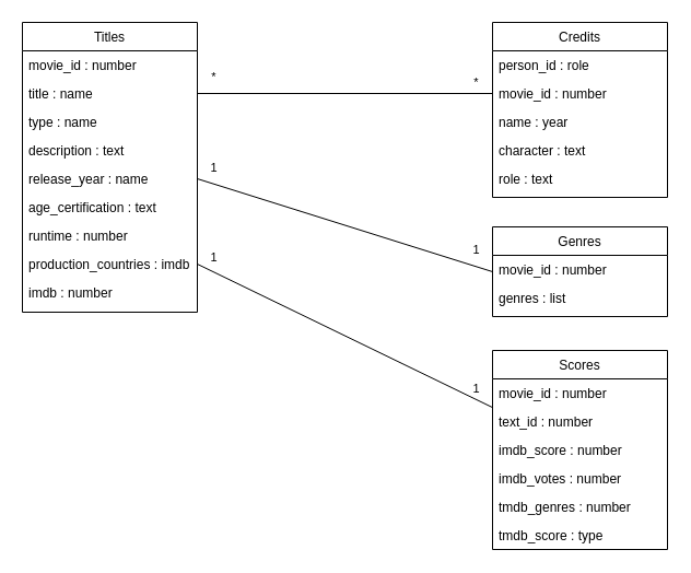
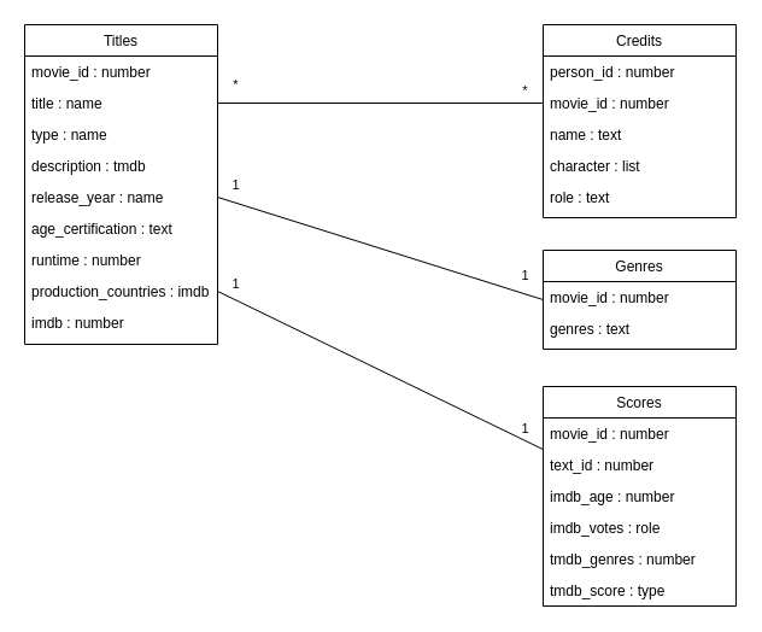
  <mxCell id="0" />
  <mxCell id="1" parent="0" />
  <mxCell id="2" value="Titles" style="swimlane;fontStyle=0;align=center;verticalAlign=top;childLayout=stackLayout;horizontal=1;startSize=26;horizontalStack=0;resizeParent=1;resizeLast=0;collapsible=1;marginBottom=0;rounded=0;shadow=0;strokeWidth=1;" parent="1" vertex="1"><mxGeometry x="20" y="20" width="160" height="265" as="geometry"><mxRectangle x="550" y="140" width="160" height="26" as="alternateBounds" /></mxGeometry></mxCell>
  <mxCell id="3" value="movie_id : number" style="text;align=left;verticalAlign=top;spacingLeft=4;spacingRight=4;overflow=hidden;rotatable=0;points=[[0,0.5],[1,0.5]];portConstraint=eastwest;" parent="2" vertex="1"><mxGeometry y="26" width="160" height="26" as="geometry" /></mxCell>
  <mxCell id="4" value="title : name" style="text;align=left;verticalAlign=top;spacingLeft=4;spacingRight=4;overflow=hidden;rotatable=0;points=[[0,0.5],[1,0.5]];portConstraint=eastwest;rounded=0;shadow=0;html=0;" parent="2" vertex="1"><mxGeometry y="52" width="160" height="26" as="geometry" /></mxCell>
  <mxCell id="5" value="type : name" style="text;align=left;verticalAlign=top;spacingLeft=4;spacingRight=4;overflow=hidden;rotatable=0;points=[[0,0.5],[1,0.5]];portConstraint=eastwest;rounded=0;shadow=0;html=0;" parent="2" vertex="1"><mxGeometry y="78" width="160" height="26" as="geometry" /></mxCell>
- <mxCell id="6" value="description : text" style="text;align=left;verticalAlign=top;spacingLeft=4;spacingRight=4;overflow=hidden;rotatable=0;points=[[0,0.5],[1,0.5]];portConstraint=eastwest;rounded=0;shadow=0;html=0;" parent="2" vertex="1"><mxGeometry y="104" width="160" height="26" as="geometry" /></mxCell>
+ <mxCell id="6" value="description : tmdb" style="text;align=left;verticalAlign=top;spacingLeft=4;spacingRight=4;overflow=hidden;rotatable=0;points=[[0,0.5],[1,0.5]];portConstraint=eastwest;rounded=0;shadow=0;html=0;" parent="2" vertex="1"><mxGeometry y="104" width="160" height="26" as="geometry" /></mxCell>
  <mxCell id="7" value="release_year : name" style="text;align=left;verticalAlign=top;spacingLeft=4;spacingRight=4;overflow=hidden;rotatable=0;points=[[0,0.5],[1,0.5]];portConstraint=eastwest;rounded=0;shadow=0;html=0;" parent="2" vertex="1"><mxGeometry y="130" width="160" height="26" as="geometry" /></mxCell>
  <mxCell id="8" value="age_certification : text" style="text;align=left;verticalAlign=top;spacingLeft=4;spacingRight=4;overflow=hidden;rotatable=0;points=[[0,0.5],[1,0.5]];portConstraint=eastwest;" parent="2" vertex="1"><mxGeometry y="156" width="160" height="26" as="geometry" /></mxCell>
  <mxCell id="9" value="runtime : number" style="text;align=left;verticalAlign=top;spacingLeft=4;spacingRight=4;overflow=hidden;rotatable=0;points=[[0,0.5],[1,0.5]];portConstraint=eastwest;" parent="2" vertex="1"><mxGeometry y="182" width="160" height="26" as="geometry" /></mxCell>
  <mxCell id="10" value="production_countries : imdb" style="text;align=left;verticalAlign=top;spacingLeft=4;spacingRight=4;overflow=hidden;rotatable=0;points=[[0,0.5],[1,0.5]];portConstraint=eastwest;" parent="2" vertex="1"><mxGeometry y="208" width="160" height="26" as="geometry" /></mxCell>
  <mxCell id="11" value="imdb : number" style="text;align=left;verticalAlign=top;spacingLeft=4;spacingRight=4;overflow=hidden;rotatable=0;points=[[0,0.5],[1,0.5]];portConstraint=eastwest;" parent="2" vertex="1"><mxGeometry y="234" width="160" height="26" as="geometry" /></mxCell>
  <mxCell id="12" style="edgeStyle=none;shape=connector;rounded=0;orthogonalLoop=1;jettySize=auto;html=1;entryX=1;entryY=0.5;entryDx=0;entryDy=0;labelBackgroundColor=default;strokeColor=default;fontFamily=Helvetica;fontSize=11;fontColor=default;endArrow=none;exitX=0;exitY=0.5;exitDx=0;exitDy=0;" parent="1" source="15" target="4" edge="1"><mxGeometry relative="1" as="geometry" /></mxCell>
  <mxCell id="13" value="Credits" style="swimlane;fontStyle=0;align=center;verticalAlign=top;childLayout=stackLayout;horizontal=1;startSize=26;horizontalStack=0;resizeParent=1;resizeLast=0;collapsible=1;marginBottom=0;rounded=0;shadow=0;strokeWidth=1;" parent="1" vertex="1"><mxGeometry x="450" y="20" width="160" height="160" as="geometry"><mxRectangle x="550" y="140" width="160" height="26" as="alternateBounds" /></mxGeometry></mxCell>
- <mxCell id="14" value="person_id : role" style="text;align=left;verticalAlign=top;spacingLeft=4;spacingRight=4;overflow=hidden;rotatable=0;points=[[0,0.5],[1,0.5]];portConstraint=eastwest;" parent="13" vertex="1"><mxGeometry y="26" width="160" height="26" as="geometry" /></mxCell>
+ <mxCell id="14" value="person_id : number" style="text;align=left;verticalAlign=top;spacingLeft=4;spacingRight=4;overflow=hidden;rotatable=0;points=[[0,0.5],[1,0.5]];portConstraint=eastwest;" parent="13" vertex="1"><mxGeometry y="26" width="160" height="26" as="geometry" /></mxCell>
  <mxCell id="15" value="movie_id : number" style="text;align=left;verticalAlign=top;spacingLeft=4;spacingRight=4;overflow=hidden;rotatable=0;points=[[0,0.5],[1,0.5]];portConstraint=eastwest;rounded=0;shadow=0;html=0;" parent="13" vertex="1"><mxGeometry y="52" width="160" height="26" as="geometry" /></mxCell>
- <mxCell id="16" value="name : year" style="text;align=left;verticalAlign=top;spacingLeft=4;spacingRight=4;overflow=hidden;rotatable=0;points=[[0,0.5],[1,0.5]];portConstraint=eastwest;rounded=0;shadow=0;html=0;" parent="13" vertex="1"><mxGeometry y="78" width="160" height="26" as="geometry" /></mxCell>
- <mxCell id="17" value="character : text" style="text;align=left;verticalAlign=top;spacingLeft=4;spacingRight=4;overflow=hidden;rotatable=0;points=[[0,0.5],[1,0.5]];portConstraint=eastwest;rounded=0;shadow=0;html=0;" parent="13" vertex="1"><mxGeometry y="104" width="160" height="26" as="geometry" /></mxCell>
+ <mxCell id="16" value="name : text" style="text;align=left;verticalAlign=top;spacingLeft=4;spacingRight=4;overflow=hidden;rotatable=0;points=[[0,0.5],[1,0.5]];portConstraint=eastwest;rounded=0;shadow=0;html=0;" parent="13" vertex="1"><mxGeometry y="78" width="160" height="26" as="geometry" /></mxCell>
+ <mxCell id="17" value="character : list" style="text;align=left;verticalAlign=top;spacingLeft=4;spacingRight=4;overflow=hidden;rotatable=0;points=[[0,0.5],[1,0.5]];portConstraint=eastwest;rounded=0;shadow=0;html=0;" parent="13" vertex="1"><mxGeometry y="104" width="160" height="26" as="geometry" /></mxCell>
  <mxCell id="18" value="role : text" style="text;align=left;verticalAlign=top;spacingLeft=4;spacingRight=4;overflow=hidden;rotatable=0;points=[[0,0.5],[1,0.5]];portConstraint=eastwest;rounded=0;shadow=0;html=0;" parent="13" vertex="1"><mxGeometry y="130" width="160" height="26" as="geometry" /></mxCell>
  <mxCell id="19" style="edgeStyle=none;shape=connector;rounded=0;orthogonalLoop=1;jettySize=auto;html=1;labelBackgroundColor=default;strokeColor=default;fontFamily=Helvetica;fontSize=11;fontColor=default;endArrow=none;exitX=0;exitY=0.5;exitDx=0;exitDy=0;entryX=1;entryY=0.5;entryDx=0;entryDy=0;" parent="1" source="20" target="7" edge="1"><mxGeometry relative="1" as="geometry"><mxPoint x="180" y="326" as="targetPoint" /></mxGeometry></mxCell>
  <mxCell id="20" value="Genres" style="swimlane;fontStyle=0;align=center;verticalAlign=top;childLayout=stackLayout;horizontal=1;startSize=26;horizontalStack=0;resizeParent=1;resizeLast=0;collapsible=1;marginBottom=0;rounded=0;shadow=0;strokeWidth=1;" parent="1" vertex="1"><mxGeometry x="450" y="207" width="160" height="82" as="geometry"><mxRectangle x="550" y="140" width="160" height="26" as="alternateBounds" /></mxGeometry></mxCell>
  <mxCell id="21" value="movie_id : number" style="text;align=left;verticalAlign=top;spacingLeft=4;spacingRight=4;overflow=hidden;rotatable=0;points=[[0,0.5],[1,0.5]];portConstraint=eastwest;rounded=0;shadow=0;html=0;" parent="20" vertex="1"><mxGeometry y="26" width="160" height="26" as="geometry" /></mxCell>
- <mxCell id="22" value="genres : list" style="text;align=left;verticalAlign=top;spacingLeft=4;spacingRight=4;overflow=hidden;rotatable=0;points=[[0,0.5],[1,0.5]];portConstraint=eastwest;rounded=0;shadow=0;html=0;" parent="20" vertex="1"><mxGeometry y="52" width="160" height="26" as="geometry" /></mxCell>
+ <mxCell id="22" value="genres : text" style="text;align=left;verticalAlign=top;spacingLeft=4;spacingRight=4;overflow=hidden;rotatable=0;points=[[0,0.5],[1,0.5]];portConstraint=eastwest;rounded=0;shadow=0;html=0;" parent="20" vertex="1"><mxGeometry y="52" width="160" height="26" as="geometry" /></mxCell>
  <mxCell id="23" value="*" style="text;html=1;align=center;verticalAlign=middle;resizable=0;points=[];autosize=1;strokeColor=none;fillColor=none;fontSize=11;fontFamily=Helvetica;fontColor=default;" parent="1" vertex="1"><mxGeometry x="180" y="55" width="30" height="30" as="geometry" /></mxCell>
  <mxCell id="24" value="*" style="text;html=1;align=center;verticalAlign=middle;resizable=0;points=[];autosize=1;strokeColor=none;fillColor=none;fontSize=11;fontFamily=Helvetica;fontColor=default;" parent="1" vertex="1"><mxGeometry x="420" y="60" width="30" height="30" as="geometry" /></mxCell>
  <mxCell id="25" style="edgeStyle=none;shape=connector;rounded=0;orthogonalLoop=1;jettySize=auto;html=1;entryX=1;entryY=0.5;entryDx=0;entryDy=0;labelBackgroundColor=default;strokeColor=default;fontFamily=Helvetica;fontSize=11;fontColor=default;endArrow=none;" parent="1" source="26" target="10" edge="1"><mxGeometry relative="1" as="geometry" /></mxCell>
  <mxCell id="26" value="Scores" style="swimlane;fontStyle=0;align=center;verticalAlign=top;childLayout=stackLayout;horizontal=1;startSize=26;horizontalStack=0;resizeParent=1;resizeLast=0;collapsible=1;marginBottom=0;rounded=0;shadow=0;strokeWidth=1;" parent="1" vertex="1"><mxGeometry x="450" y="320" width="160" height="182" as="geometry"><mxRectangle x="550" y="140" width="160" height="26" as="alternateBounds" /></mxGeometry></mxCell>
  <mxCell id="27" value="movie_id : number" style="text;align=left;verticalAlign=top;spacingLeft=4;spacingRight=4;overflow=hidden;rotatable=0;points=[[0,0.5],[1,0.5]];portConstraint=eastwest;rounded=0;shadow=0;html=0;" parent="26" vertex="1"><mxGeometry y="26" width="160" height="26" as="geometry" /></mxCell>
  <mxCell id="28" value="text_id : number" style="text;align=left;verticalAlign=top;spacingLeft=4;spacingRight=4;overflow=hidden;rotatable=0;points=[[0,0.5],[1,0.5]];portConstraint=eastwest;" parent="26" vertex="1"><mxGeometry y="52" width="160" height="26" as="geometry" /></mxCell>
- <mxCell id="29" value="imdb_score : number" style="text;align=left;verticalAlign=top;spacingLeft=4;spacingRight=4;overflow=hidden;rotatable=0;points=[[0,0.5],[1,0.5]];portConstraint=eastwest;" parent="26" vertex="1"><mxGeometry y="78" width="160" height="26" as="geometry" /></mxCell>
- <mxCell id="30" value="imdb_votes : number" style="text;align=left;verticalAlign=top;spacingLeft=4;spacingRight=4;overflow=hidden;rotatable=0;points=[[0,0.5],[1,0.5]];portConstraint=eastwest;" parent="26" vertex="1"><mxGeometry y="104" width="160" height="26" as="geometry" /></mxCell>
+ <mxCell id="29" value="imdb_age : number" style="text;align=left;verticalAlign=top;spacingLeft=4;spacingRight=4;overflow=hidden;rotatable=0;points=[[0,0.5],[1,0.5]];portConstraint=eastwest;" parent="26" vertex="1"><mxGeometry y="78" width="160" height="26" as="geometry" /></mxCell>
+ <mxCell id="30" value="imdb_votes : role" style="text;align=left;verticalAlign=top;spacingLeft=4;spacingRight=4;overflow=hidden;rotatable=0;points=[[0,0.5],[1,0.5]];portConstraint=eastwest;" parent="26" vertex="1"><mxGeometry y="104" width="160" height="26" as="geometry" /></mxCell>
  <mxCell id="31" value="tmdb_genres : number" style="text;align=left;verticalAlign=top;spacingLeft=4;spacingRight=4;overflow=hidden;rotatable=0;points=[[0,0.5],[1,0.5]];portConstraint=eastwest;" parent="26" vertex="1"><mxGeometry y="130" width="160" height="26" as="geometry" /></mxCell>
  <mxCell id="32" value="tmdb_score : type" style="text;align=left;verticalAlign=top;spacingLeft=4;spacingRight=4;overflow=hidden;rotatable=0;points=[[0,0.5],[1,0.5]];portConstraint=eastwest;" parent="26" vertex="1"><mxGeometry y="156" width="160" height="26" as="geometry" /></mxCell>
  <mxCell id="33" value="1" style="text;html=1;align=center;verticalAlign=middle;resizable=0;points=[];autosize=1;strokeColor=none;fillColor=none;fontSize=11;fontFamily=Helvetica;fontColor=default;" parent="1" vertex="1"><mxGeometry x="180" y="137.5" width="30" height="30" as="geometry" /></mxCell>
  <mxCell id="34" value="1" style="text;html=1;align=center;verticalAlign=middle;resizable=0;points=[];autosize=1;strokeColor=none;fillColor=none;fontSize=11;fontFamily=Helvetica;fontColor=default;" parent="1" vertex="1"><mxGeometry x="420" y="213" width="30" height="30" as="geometry" /></mxCell>
  <mxCell id="35" value="1" style="text;html=1;align=center;verticalAlign=middle;resizable=0;points=[];autosize=1;strokeColor=none;fillColor=none;fontSize=11;fontFamily=Helvetica;fontColor=default;" parent="1" vertex="1"><mxGeometry x="180" y="220" width="30" height="30" as="geometry" /></mxCell>
  <mxCell id="36" value="1" style="text;html=1;align=center;verticalAlign=middle;resizable=0;points=[];autosize=1;strokeColor=none;fillColor=none;fontSize=11;fontFamily=Helvetica;fontColor=default;" parent="1" vertex="1"><mxGeometry x="420" y="340" width="30" height="30" as="geometry" /></mxCell>
